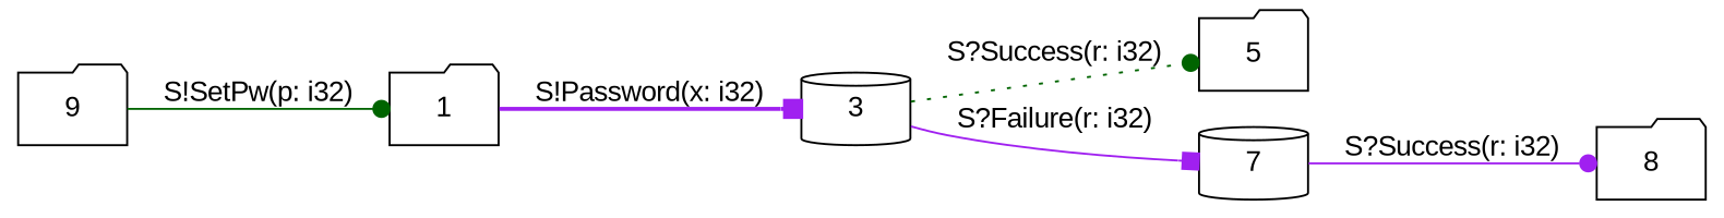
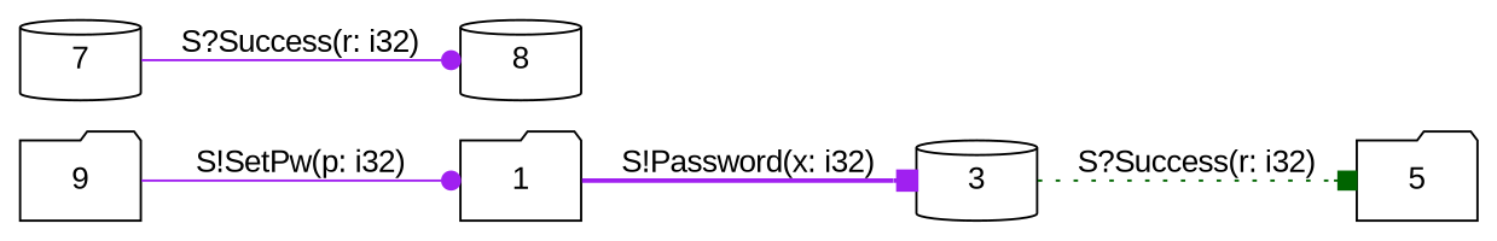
  digraph {
    fontname="Liberation Sans"
    rankdir=LR
    node [fontname="Liberation Sans" shape=folder]
    edge [arrowhead=box color=purple fontname="Liberation Sans" style=solid]
    n1 [label=9]
    1
    3 [shape=cylinder]
    5
    7 [shape=cylinder]
-   8
-   n1 -> 1 [arrowhead=dot color=darkgreen label="S!SetPw(p: i32)"]
+   8 [shape=cylinder]
+   n1 -> 1 [arrowhead=dot label="S!SetPw(p: i32)"]
    1 -> 3 [label="S!Password(x: i32)" style=bold]
-   3 -> 5 [arrowhead=dot color=darkgreen label="S?Success(r: i32)" style=dotted]
-   3 -> 7 [label="S?Failure(r: i32)"]
+   3 -> 5 [color=darkgreen label="S?Success(r: i32)" style=dotted]
    7 -> 8 [arrowhead=dot label="S?Success(r: i32)"]
  }
